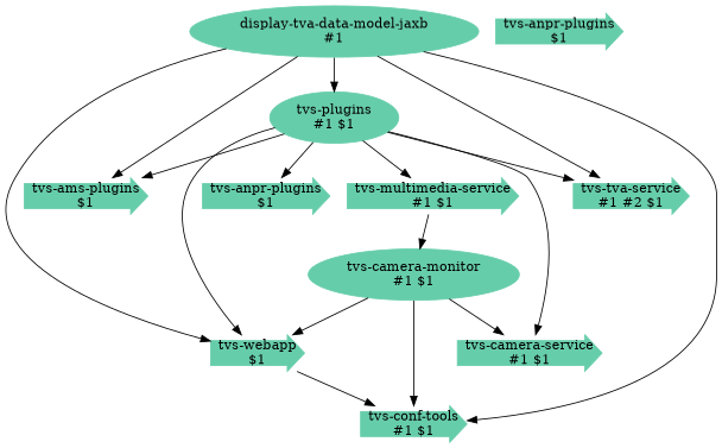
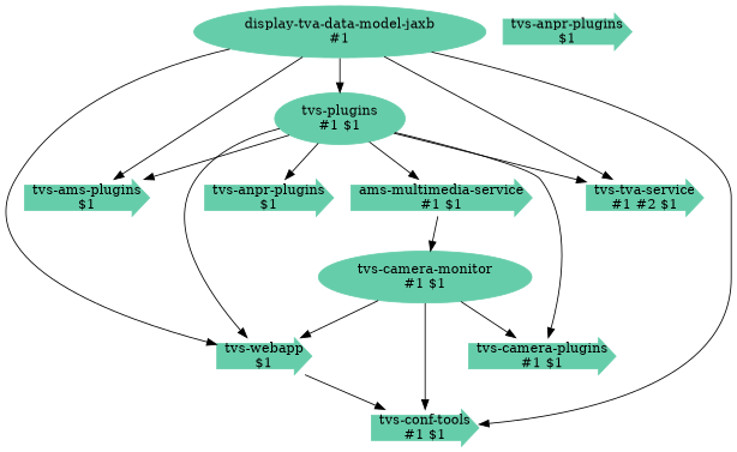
  digraph {
    node [color=aquamarine3 shape=rarrow style=filled]
    n1 [label="tvs-ams-plugins\n$1"]
    n2 [label="tvs-anpr-plugins\n$1"]
    n3 [label="tvs-camera-monitor\n#1 $1" shape=""]
-   n4 [label="tvs-camera-service\n#1 $1"]
+   n4 [label="tvs-camera-plugins\n#1 $1"]
    n5 [label="tvs-conf-tools\n#1 $1"]
    n6 [label="tvs-webapp\n$1"]
-   n7 [label="tvs-multimedia-service\n#1 $1"]
+   n7 [label="ams-multimedia-service\n#1 $1"]
    n8 [label="tvs-plugins\n#1 $1" shape=""]
    n9 [label="tvs-tva-service\n#1 #2 $1"]
    n10 [label="display-tva-data-model-jaxb\n#1" shape=""]
    n11 [label="tvs-anpr-plugins\n$1"]
    subgraph sub_1 {
      n1
      n2
      n3
      n4
      n5
      n6
      n7
      n8
      n9
      n10
    }
    subgraph sub_2 {
      n11
    }
    n3 -> n4
    n3 -> n5
    n3 -> n6
    n6 -> n5
    n7 -> n3
    n8 -> n1
    n8 -> n2
    n8 -> n4
    n8 -> n6
    n8 -> n7
    n8 -> n9
    n10 -> n1
    n10 -> n5
    n10 -> n6
    n10 -> n8
    n10 -> n9
  }
